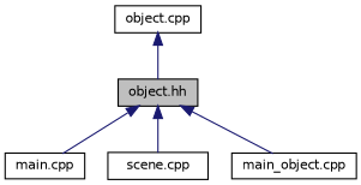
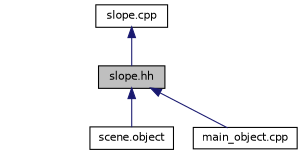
  digraph {
    node [color=black fillcolor=white fontname=Helvetica fontsize=10 shape=record style=filled]
    edge [color=midnightblue dir=back fontname=Helvetica fontsize=10 labelfontname=Helvetica labelfontsize=10 style=solid]
-   n1 [fillcolor=grey75 fontcolor=black height=0.2 label="object.hh" width=0.4]
-   n2 [height=0.2 label="main.cpp" width=0.4]
-   n3 [height=0.2 label="scene.cpp" width=0.4]
+   n1 [fillcolor=grey75 fontcolor=black height=0.2 label="slope.hh" width=0.4]
+   n3 [height=0.2 label="scene.object" width=0.4]
    n4 [height=0.2 label="main_object.cpp" width=0.4]
-   n5 [height=0.2 label="object.cpp" width=0.4]
-   n1 -> n2
+   n5 [height=0.2 label="slope.cpp" width=0.4]
    n1 -> n3
    n1 -> n4
    n5 -> n1
  }
